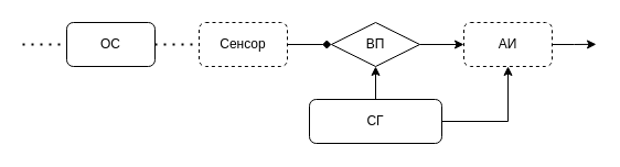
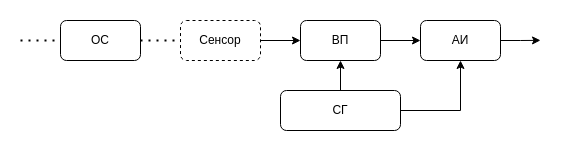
  <mxCell id="0" />
  <mxCell id="1" parent="0" />
  <mxCell id="2" value="ОС" style="rounded=1;whiteSpace=wrap;html=1;" parent="1" vertex="1"><mxGeometry x="60" y="20" width="80" height="40" as="geometry" /></mxCell>
- <mxCell id="3" style="edgeStyle=orthogonalEdgeStyle;rounded=0;orthogonalLoop=1;jettySize=auto;html=1;exitX=1;exitY=0.5;exitDx=0;exitDy=0;entryX=0;entryY=0.5;entryDx=0;entryDy=0;endArrow=diamond;" edge="1" parent="1" source="4" target="6"><mxGeometry relative="1" as="geometry" /></mxCell>
+ <mxCell id="3" style="edgeStyle=orthogonalEdgeStyle;rounded=0;orthogonalLoop=1;jettySize=auto;html=1;exitX=1;exitY=0.5;exitDx=0;exitDy=0;entryX=0;entryY=0.5;entryDx=0;entryDy=0;" edge="1" parent="1" source="4" target="6"><mxGeometry relative="1" as="geometry" /></mxCell>
  <mxCell id="4" value="Сенсор" style="rounded=1;whiteSpace=wrap;html=1;dashed=1;" parent="1" vertex="1"><mxGeometry x="180" y="20" width="80" height="40" as="geometry" /></mxCell>
  <mxCell id="5" style="edgeStyle=orthogonalEdgeStyle;rounded=0;orthogonalLoop=1;jettySize=auto;html=1;exitX=1;exitY=0.5;exitDx=0;exitDy=0;entryX=0;entryY=0.5;entryDx=0;entryDy=0;" edge="1" parent="1" source="6" target="11"><mxGeometry relative="1" as="geometry" /></mxCell>
- <mxCell id="6" value="ВП" style="rhombus;whiteSpace=wrap;html=1;" parent="1" vertex="1"><mxGeometry x="300" y="20" width="80" height="40" as="geometry" /></mxCell>
+ <mxCell id="6" value="ВП" style="rounded=1;whiteSpace=wrap;html=1;" parent="1" vertex="1"><mxGeometry x="300" y="20" width="80" height="40" as="geometry" /></mxCell>
  <mxCell id="7" style="edgeStyle=orthogonalEdgeStyle;rounded=0;orthogonalLoop=1;jettySize=auto;html=1;exitX=0.5;exitY=0;exitDx=0;exitDy=0;entryX=0.5;entryY=1;entryDx=0;entryDy=0;" edge="1" parent="1" source="9" target="6"><mxGeometry relative="1" as="geometry" /></mxCell>
  <mxCell id="8" style="edgeStyle=orthogonalEdgeStyle;rounded=0;orthogonalLoop=1;jettySize=auto;html=1;exitX=1;exitY=0.5;exitDx=0;exitDy=0;entryX=0.5;entryY=1;entryDx=0;entryDy=0;" edge="1" parent="1" source="9" target="11"><mxGeometry relative="1" as="geometry" /></mxCell>
  <mxCell id="9" value="СГ" style="rounded=1;whiteSpace=wrap;html=1;" parent="1" vertex="1"><mxGeometry x="280" y="90" width="120" height="40" as="geometry" /></mxCell>
  <mxCell id="10" style="edgeStyle=orthogonalEdgeStyle;rounded=0;orthogonalLoop=1;jettySize=auto;html=1;exitX=1;exitY=0.5;exitDx=0;exitDy=0;" edge="1" parent="1" source="11"><mxGeometry relative="1" as="geometry"><mxPoint x="540" y="39.857" as="targetPoint" /></mxGeometry></mxCell>
- <mxCell id="11" value="АИ" style="rounded=1;whiteSpace=wrap;html=1;dashed=1;" parent="1" vertex="1"><mxGeometry x="420" y="20" width="80" height="40" as="geometry" /></mxCell>
+ <mxCell id="11" value="АИ" style="rounded=1;whiteSpace=wrap;html=1;" parent="1" vertex="1"><mxGeometry x="420" y="20" width="80" height="40" as="geometry" /></mxCell>
  <mxCell id="12" value="" style="endArrow=none;dashed=1;html=1;dashPattern=1 3;strokeWidth=2;entryX=0;entryY=0.5;entryDx=0;entryDy=0;" edge="1" parent="1" target="2"><mxGeometry width="50" height="50" relative="1" as="geometry"><mxPoint x="20" y="40" as="sourcePoint" /><mxPoint x="210" y="30" as="targetPoint" /></mxGeometry></mxCell>
  <mxCell id="13" value="" style="endArrow=none;dashed=1;html=1;dashPattern=1 3;strokeWidth=2;exitX=1;exitY=0.5;exitDx=0;exitDy=0;entryX=0;entryY=0.5;entryDx=0;entryDy=0;" edge="1" parent="1" source="2" target="4"><mxGeometry width="50" height="50" relative="1" as="geometry"><mxPoint x="160" y="80" as="sourcePoint" /><mxPoint x="210" y="30" as="targetPoint" /></mxGeometry></mxCell>
